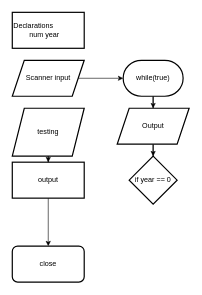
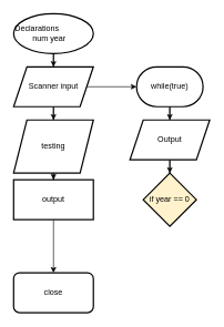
  <mxCell id="0" />
  <mxCell id="1" parent="0" />
- <mxCell id="3" value="Declarations&lt;div&gt;&lt;span style=&quot;white-space: pre;&quot;&gt;&#09;&lt;/span&gt;num year&lt;br&gt;&lt;/div&gt;" style="whiteSpace=wrap;html=1;strokeWidth=2;align=left;" vertex="1" parent="1"><mxGeometry x="20" y="20" width="120" height="60" as="geometry" /></mxCell>
+ <mxCell id="2" value="" style="edgeStyle=orthogonalEdgeStyle;rounded=0;orthogonalLoop=1;jettySize=auto;html=1;" edge="1" parent="1" source="3" target="6"><mxGeometry relative="1" as="geometry" /></mxCell>
+ <mxCell id="3" value="Declarations&lt;div&gt;&lt;span style=&quot;white-space: pre;&quot;&gt;&#09;&lt;/span&gt;num year&lt;br&gt;&lt;/div&gt;" style="ellipse;whiteSpace=wrap;html=1;strokeWidth=2;align=left;" vertex="1" parent="1"><mxGeometry x="20" y="20" width="120" height="60" as="geometry" /></mxCell>
+ <mxCell id="4" value="" style="edgeStyle=orthogonalEdgeStyle;rounded=0;orthogonalLoop=1;jettySize=auto;html=1;" edge="1" parent="1" source="6" target="13"><mxGeometry relative="1" as="geometry" /></mxCell>
  <mxCell id="5" value="" style="edgeStyle=orthogonalEdgeStyle;rounded=0;orthogonalLoop=1;jettySize=auto;html=1;" edge="1" parent="1" source="6" target="8"><mxGeometry relative="1" as="geometry" /></mxCell>
  <mxCell id="6" value="Scanner input" style="shape=parallelogram;perimeter=parallelogramPerimeter;whiteSpace=wrap;html=1;fixedSize=1;align=center;strokeWidth=2;" vertex="1" parent="1"><mxGeometry x="20" y="100" width="120" height="60" as="geometry" /></mxCell>
  <mxCell id="7" value="" style="edgeStyle=orthogonalEdgeStyle;rounded=0;orthogonalLoop=1;jettySize=auto;html=1;" edge="1" parent="1" source="8" target="10"><mxGeometry relative="1" as="geometry" /></mxCell>
  <mxCell id="8" value="while(true)" style="strokeWidth=2;html=1;shape=mxgraph.flowchart.terminator;whiteSpace=wrap;" vertex="1" parent="1"><mxGeometry x="205" y="100" width="100" height="60" as="geometry" /></mxCell>
  <mxCell id="9" value="" style="edgeStyle=orthogonalEdgeStyle;rounded=0;orthogonalLoop=1;jettySize=auto;html=1;" edge="1" parent="1" source="10" target="11"><mxGeometry relative="1" as="geometry" /></mxCell>
  <mxCell id="10" value="Output" style="shape=parallelogram;perimeter=parallelogramPerimeter;whiteSpace=wrap;html=1;fixedSize=1;strokeWidth=2;" vertex="1" parent="1"><mxGeometry x="195" y="180" width="120" height="60" as="geometry" /></mxCell>
- <mxCell id="11" value="if year == 0" style="rhombus;whiteSpace=wrap;html=1;strokeWidth=2;" vertex="1" parent="1"><mxGeometry x="215" y="260" width="80" height="80" as="geometry" /></mxCell>
+ <mxCell id="11" value="if year == 0" style="rhombus;whiteSpace=wrap;html=1;strokeWidth=2;fillColor=#fff2cc;" vertex="1" parent="1"><mxGeometry x="215" y="260" width="80" height="80" as="geometry" /></mxCell>
  <mxCell id="12" value="" style="edgeStyle=orthogonalEdgeStyle;rounded=0;orthogonalLoop=1;jettySize=auto;html=1;" edge="1" parent="1" source="13" target="15"><mxGeometry relative="1" as="geometry" /></mxCell>
  <mxCell id="13" value="testing" style="shape=parallelogram;perimeter=parallelogramPerimeter;whiteSpace=wrap;html=1;fixedSize=1;align=center;strokeWidth=2;" vertex="1" parent="1"><mxGeometry x="20" y="180" width="120" height="80" as="geometry" /></mxCell>
  <mxCell id="14" value="" style="edgeStyle=orthogonalEdgeStyle;rounded=0;orthogonalLoop=1;jettySize=auto;html=1;" edge="1" parent="1" source="15" target="16"><mxGeometry relative="1" as="geometry" /></mxCell>
  <mxCell id="15" value="output" style="whiteSpace=wrap;html=1;strokeWidth=2;" vertex="1" parent="1"><mxGeometry x="20" y="270" width="120" height="60" as="geometry" /></mxCell>
  <mxCell id="16" value="close" style="rounded=1;whiteSpace=wrap;html=1;strokeWidth=2;" vertex="1" parent="1"><mxGeometry x="20" y="410" width="120" height="60" as="geometry" /></mxCell>
